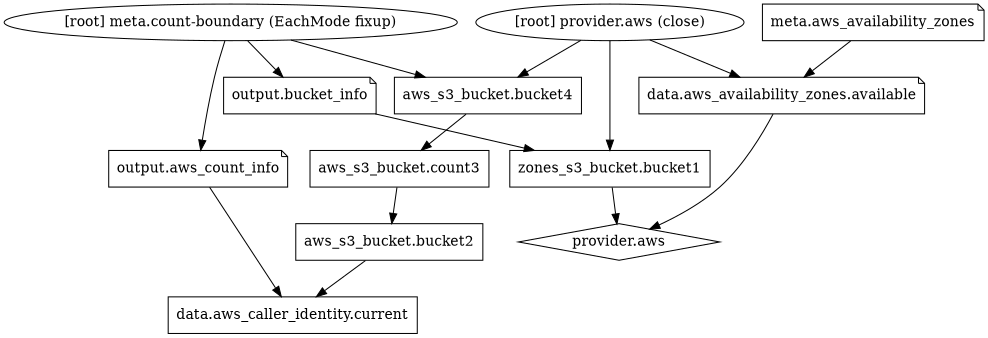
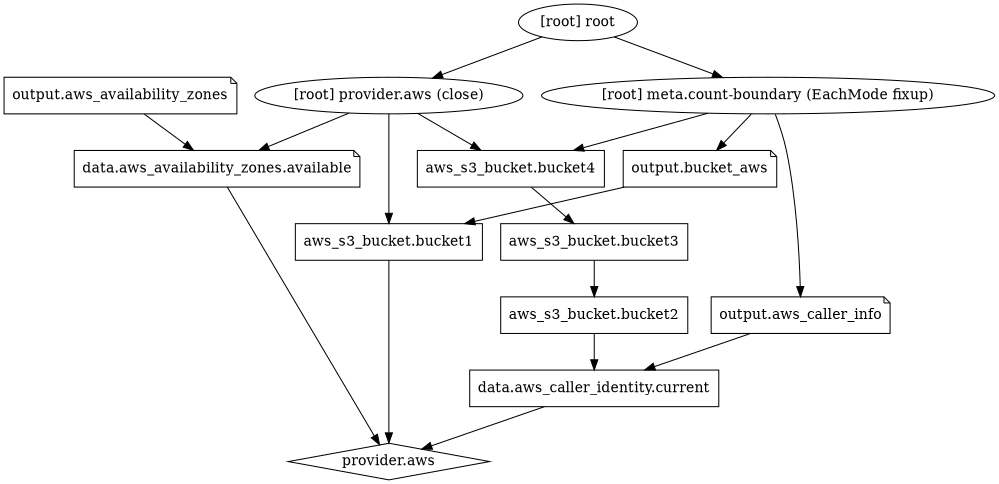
  digraph {
    compound=true
    newrank=true
    node [shape=box]
-   n1 [label="zones_s3_bucket.bucket1"]
+   n1 [label="aws_s3_bucket.bucket1"]
    n2 [label="provider.aws" shape=diamond]
    n3 [label="aws_s3_bucket.bucket2"]
    n4 [label="data.aws_caller_identity.current"]
-   n5 [label="aws_s3_bucket.count3"]
+   n5 [label="aws_s3_bucket.bucket3"]
    n6 [label="aws_s3_bucket.bucket4"]
    n7 [label="data.aws_availability_zones.available" shape=note]
-   n8 [label="meta.aws_availability_zones" shape=note]
-   n9 [label="output.aws_count_info" shape=note]
-   n10 [label="output.bucket_info" shape=note]
+   n8 [label="output.aws_availability_zones" shape=note]
+   n9 [label="output.aws_caller_info" shape=note]
+   n10 [label="output.bucket_aws" shape=note]
    "[root] meta.count-boundary (EachMode fixup)" [shape=""]
    "[root] provider.aws (close)" [shape=""]
+   "[root] root" [shape=""]
    subgraph sub_1 {
      n1
      n2
      n3
      n4
      n5
      n6
      n7
      n8
      n9
      n10
      "[root] meta.count-boundary (EachMode fixup)"
      "[root] provider.aws (close)"
+     "[root] root"
    }
    n1 -> n2
    n3 -> n4
+   n4 -> n2
    n5 -> n3
    n6 -> n5
    n7 -> n2
    n8 -> n7
    n9 -> n4
    n10 -> n1
    "[root] meta.count-boundary (EachMode fixup)" -> n6
    "[root] meta.count-boundary (EachMode fixup)" -> n9
    "[root] meta.count-boundary (EachMode fixup)" -> n10
    "[root] provider.aws (close)" -> n1
    "[root] provider.aws (close)" -> n6
    "[root] provider.aws (close)" -> n7
+   "[root] root" -> "[root] meta.count-boundary (EachMode fixup)"
+   "[root] root" -> "[root] provider.aws (close)"
  }
